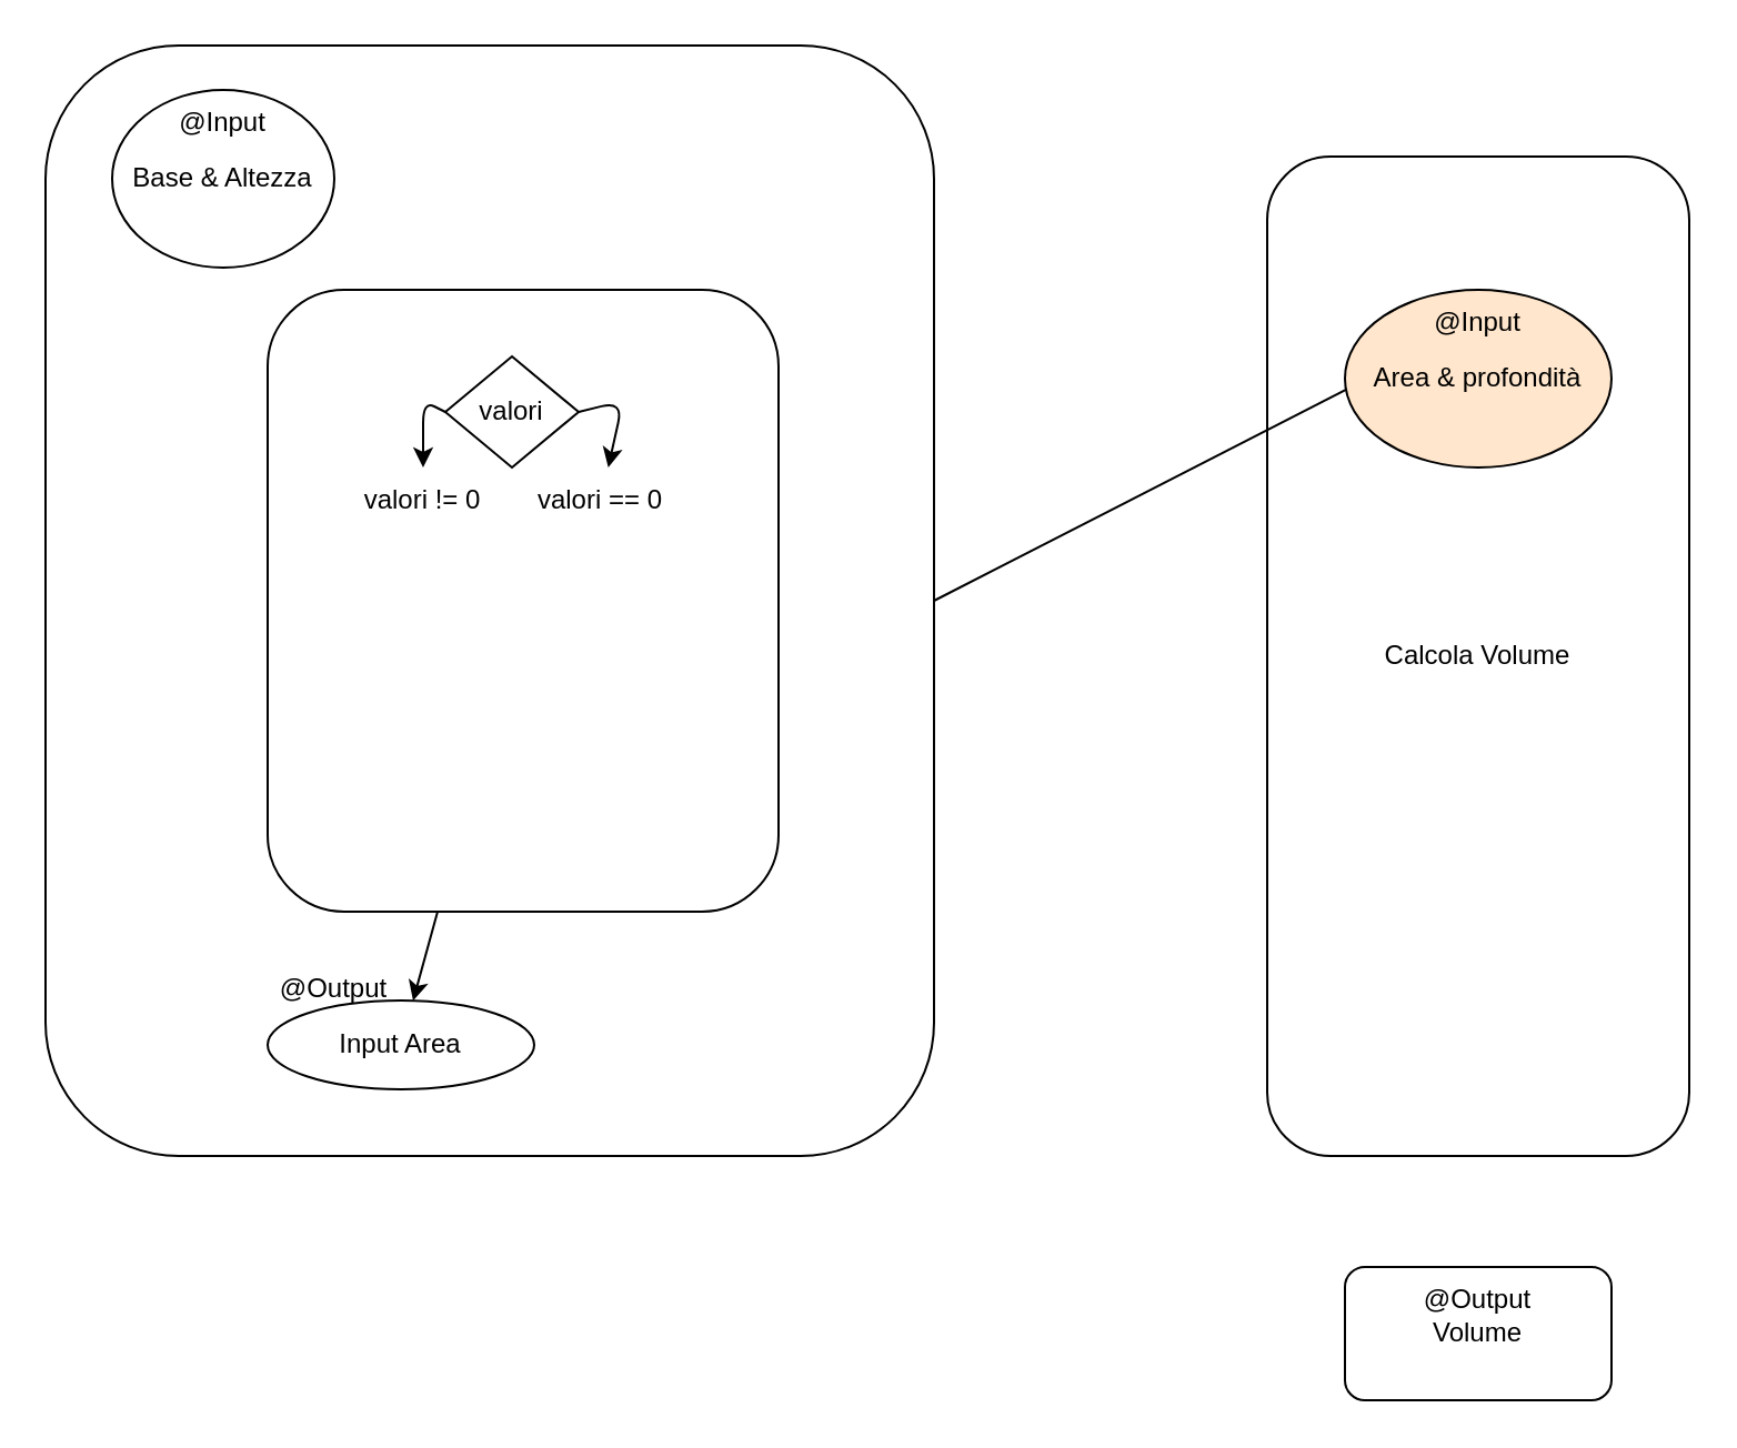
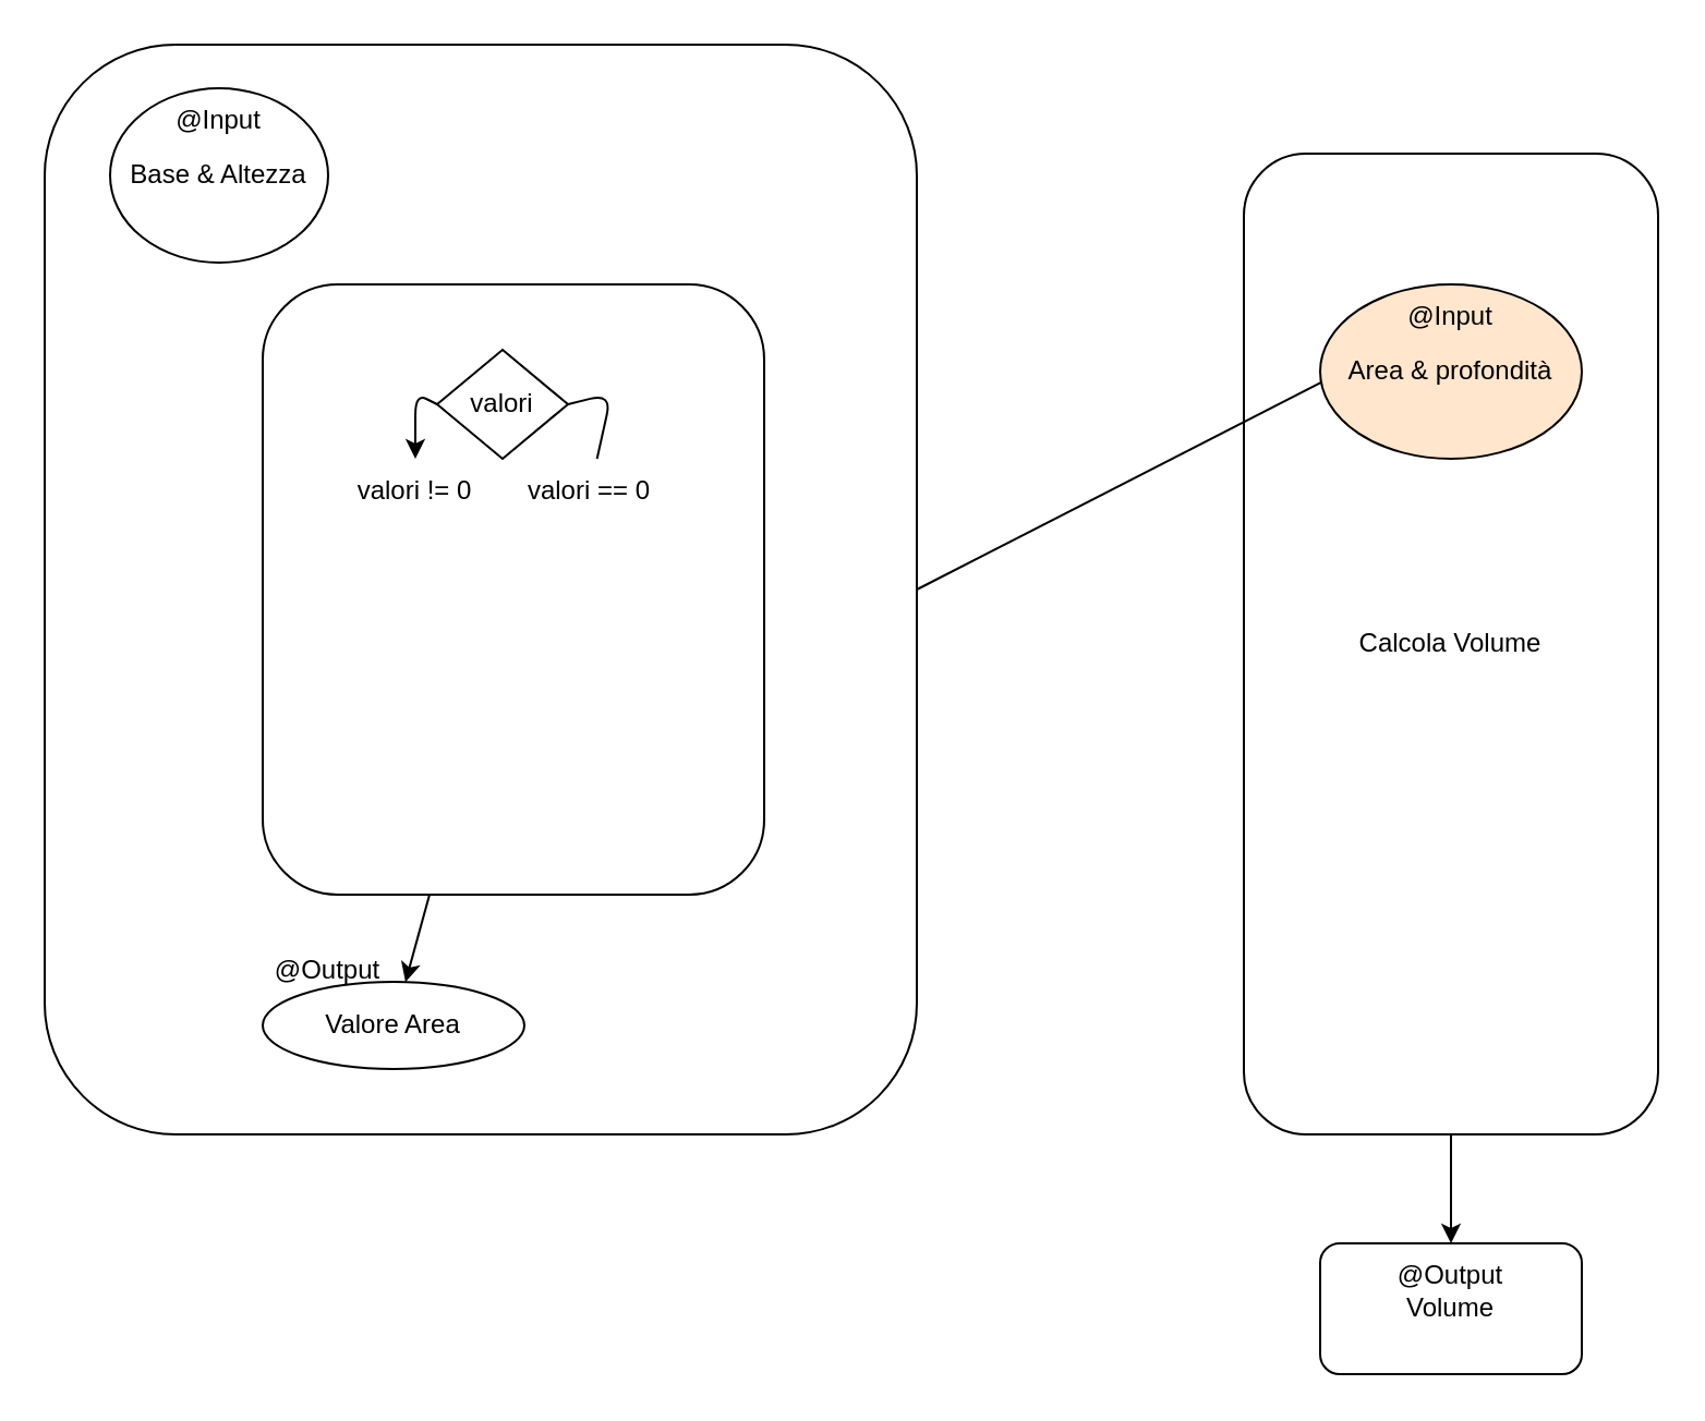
  <mxCell id="0" />
  <mxCell id="1" parent="0" />
+ <mxCell id="2" value="" style="edgeStyle=none;html=1;" edge="1" parent="1" source="3" target="17"><mxGeometry relative="1" as="geometry" /></mxCell>
  <mxCell id="3" value="Calcola Volume" style="whiteSpace=wrap;html=1;rounded=1;" vertex="1" parent="1"><mxGeometry x="570" y="70" width="190" height="450" as="geometry" /></mxCell>
  <mxCell id="4" style="edgeStyle=none;html=1;exitX=1;exitY=0.5;exitDx=0;exitDy=0;entryX=0.474;entryY=0.2;entryDx=0;entryDy=0;entryPerimeter=0;startArrow=none;" edge="1" parent="1" source="16" target="3"><mxGeometry relative="1" as="geometry" /></mxCell>
  <mxCell id="5" value="" style="rounded=1;whiteSpace=wrap;html=1;" vertex="1" parent="1"><mxGeometry x="20" y="20" width="400" height="500" as="geometry" /></mxCell>
  <mxCell id="6" style="edgeStyle=none;html=1;" edge="1" parent="1" source="7" target="9"><mxGeometry relative="1" as="geometry"><mxPoint x="180" y="320" as="targetPoint" /></mxGeometry></mxCell>
  <mxCell id="7" value="" style="rounded=1;whiteSpace=wrap;html=1;" vertex="1" parent="1"><mxGeometry x="120" y="130" width="230" height="280" as="geometry" /></mxCell>
  <mxCell id="8" value="Base &amp;amp; Altezza" style="ellipse;whiteSpace=wrap;html=1;" vertex="1" parent="1"><mxGeometry x="50" y="40" width="100" height="80" as="geometry" /></mxCell>
- <mxCell id="9" value="Input Area" style="ellipse;whiteSpace=wrap;html=1;" vertex="1" parent="1"><mxGeometry x="120" y="450" width="120" height="40" as="geometry" /></mxCell>
+ <mxCell id="9" value="Valore Area" style="ellipse;whiteSpace=wrap;html=1;" vertex="1" parent="1"><mxGeometry x="120" y="450" width="120" height="40" as="geometry" /></mxCell>
  <mxCell id="10" style="edgeStyle=none;html=1;exitX=0;exitY=0.5;exitDx=0;exitDy=0;entryX=0.5;entryY=0;entryDx=0;entryDy=0;" edge="1" parent="1" source="12" target="14"><mxGeometry relative="1" as="geometry"><Array as="points"><mxPoint x="190" y="180" /></Array></mxGeometry></mxCell>
- <mxCell id="11" style="edgeStyle=none;html=1;exitX=1;exitY=0.5;exitDx=0;exitDy=0;" edge="1" parent="1" source="12" target="13"><mxGeometry relative="1" as="geometry"><Array as="points"><mxPoint x="280" y="180" /></Array></mxGeometry></mxCell>
+ <mxCell id="11" style="edgeStyle=none;html=1;exitX=1;exitY=0.5;exitDx=0;exitDy=0;endArrow=none;" edge="1" parent="1" source="12" target="13"><mxGeometry relative="1" as="geometry"><Array as="points"><mxPoint x="280" y="180" /></Array></mxGeometry></mxCell>
  <mxCell id="12" value="valori" style="rhombus;whiteSpace=wrap;html=1;" vertex="1" parent="1"><mxGeometry x="200" y="160" width="60" height="50" as="geometry" /></mxCell>
  <mxCell id="13" value="valori == 0" style="text;html=1;strokeColor=none;fillColor=none;align=center;verticalAlign=middle;whiteSpace=wrap;rounded=0;" vertex="1" parent="1"><mxGeometry x="240" y="210" width="60" height="30" as="geometry" /></mxCell>
  <mxCell id="14" value="valori != 0" style="text;html=1;strokeColor=none;fillColor=none;align=center;verticalAlign=middle;whiteSpace=wrap;rounded=0;" vertex="1" parent="1"><mxGeometry x="160" y="210" width="60" height="30" as="geometry" /></mxCell>
  <mxCell id="15" value="" style="edgeStyle=none;html=1;exitX=1;exitY=0.5;exitDx=0;exitDy=0;entryX=0.474;entryY=0.2;entryDx=0;entryDy=0;entryPerimeter=0;endArrow=none;" edge="1" parent="1" source="5" target="16"><mxGeometry relative="1" as="geometry"><mxPoint x="420" y="270" as="sourcePoint" /><mxPoint x="660.06" y="160" as="targetPoint" /></mxGeometry></mxCell>
  <mxCell id="16" value="Area &amp;amp; profondità" style="ellipse;whiteSpace=wrap;html=1;fillColor=#ffe6cc;" vertex="1" parent="1"><mxGeometry x="605" y="130" width="120" height="80" as="geometry" /></mxCell>
  <mxCell id="17" value="Volume" style="whiteSpace=wrap;html=1;rounded=1;" vertex="1" parent="1"><mxGeometry x="605" y="570" width="120" height="60" as="geometry" /></mxCell>
  <mxCell id="18" value="@Input" style="text;html=1;strokeColor=none;fillColor=none;align=center;verticalAlign=middle;whiteSpace=wrap;rounded=0;" vertex="1" parent="1"><mxGeometry x="635" y="130" width="60" height="30" as="geometry" /></mxCell>
  <mxCell id="19" value="@Input" style="text;html=1;strokeColor=none;fillColor=none;align=center;verticalAlign=middle;whiteSpace=wrap;rounded=0;" vertex="1" parent="1"><mxGeometry x="70" y="40" width="60" height="30" as="geometry" /></mxCell>
  <mxCell id="20" value="@Output" style="text;html=1;strokeColor=none;fillColor=none;align=center;verticalAlign=middle;whiteSpace=wrap;rounded=0;" vertex="1" parent="1"><mxGeometry x="120" y="430" width="60" height="30" as="geometry" /></mxCell>
  <mxCell id="21" value="@Output" style="text;html=1;strokeColor=none;fillColor=none;align=center;verticalAlign=middle;whiteSpace=wrap;rounded=0;" vertex="1" parent="1"><mxGeometry x="635" y="570" width="60" height="30" as="geometry" /></mxCell>
